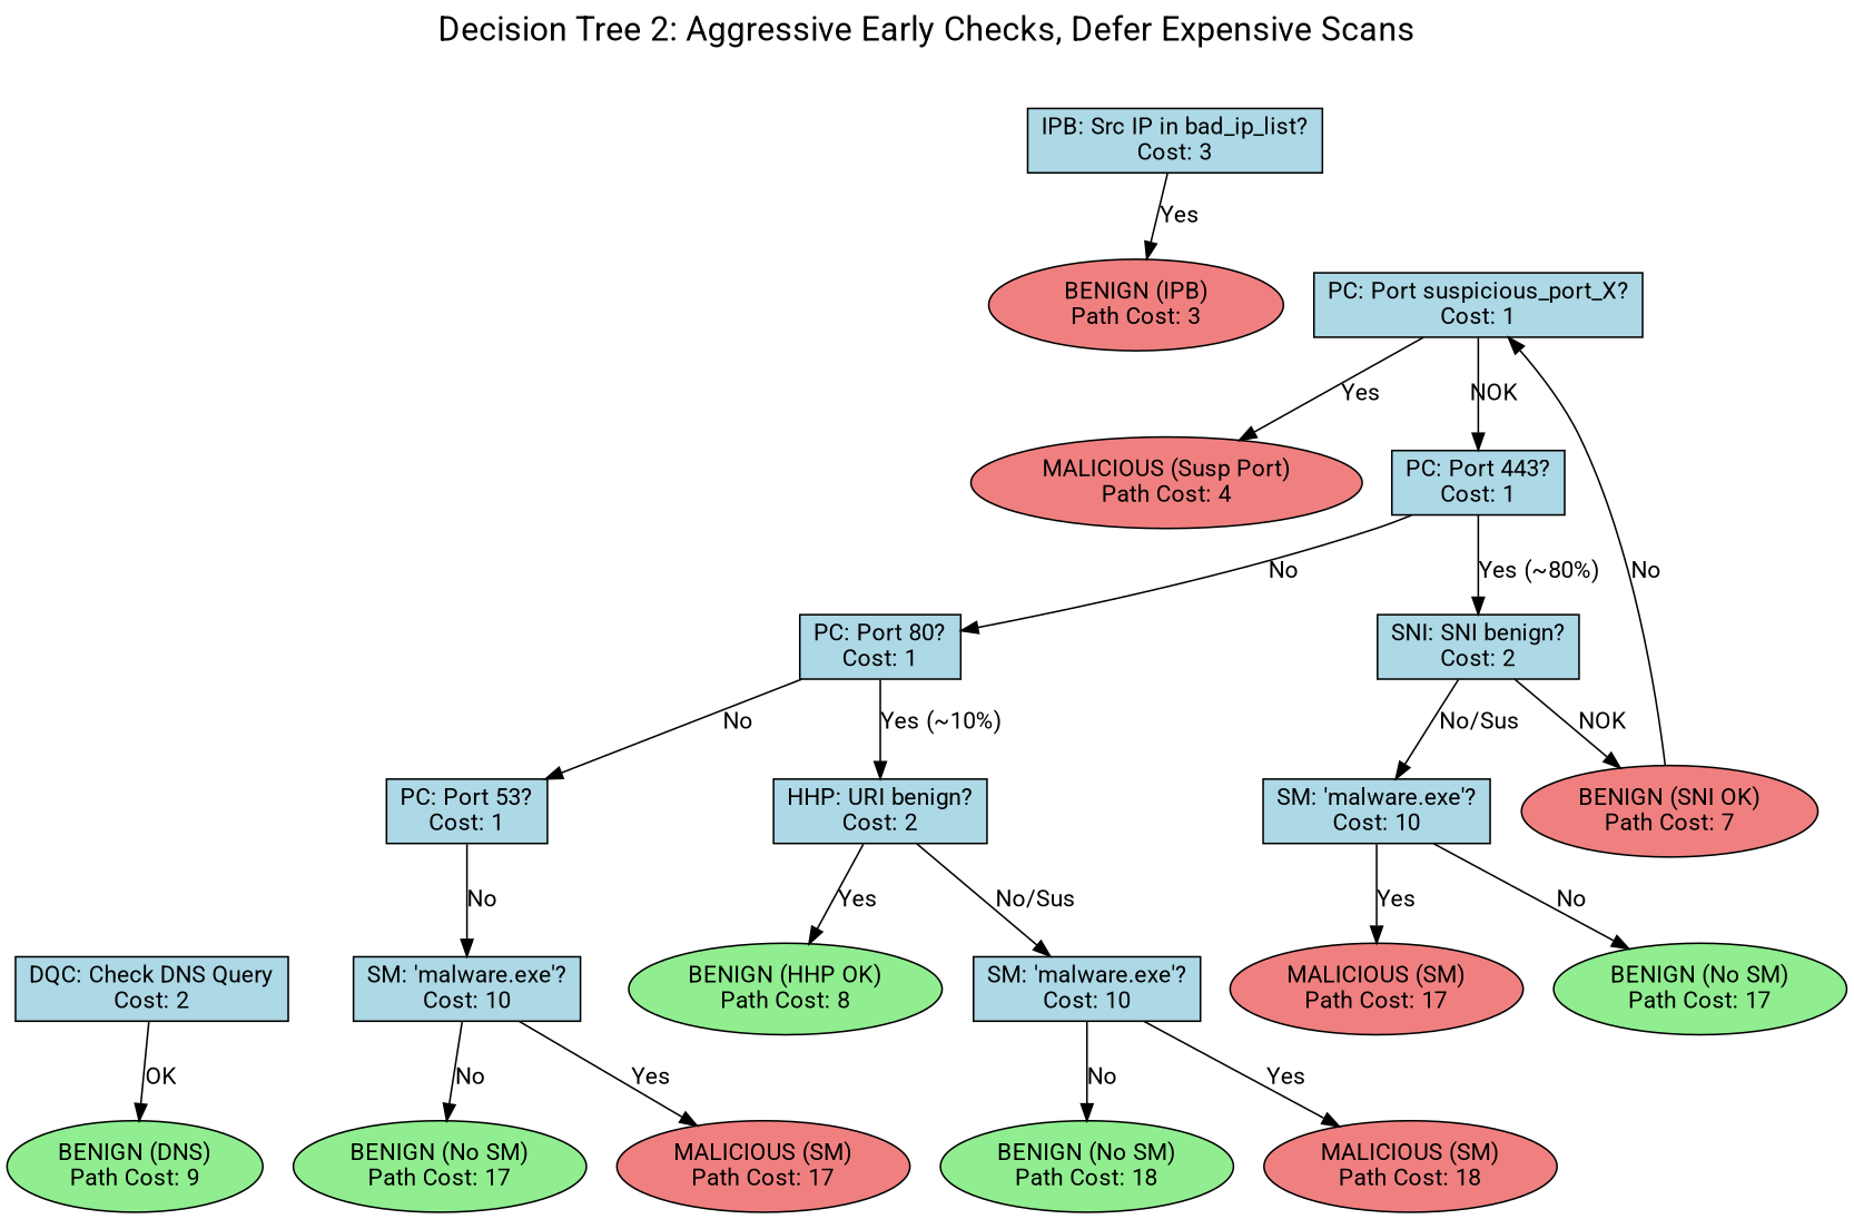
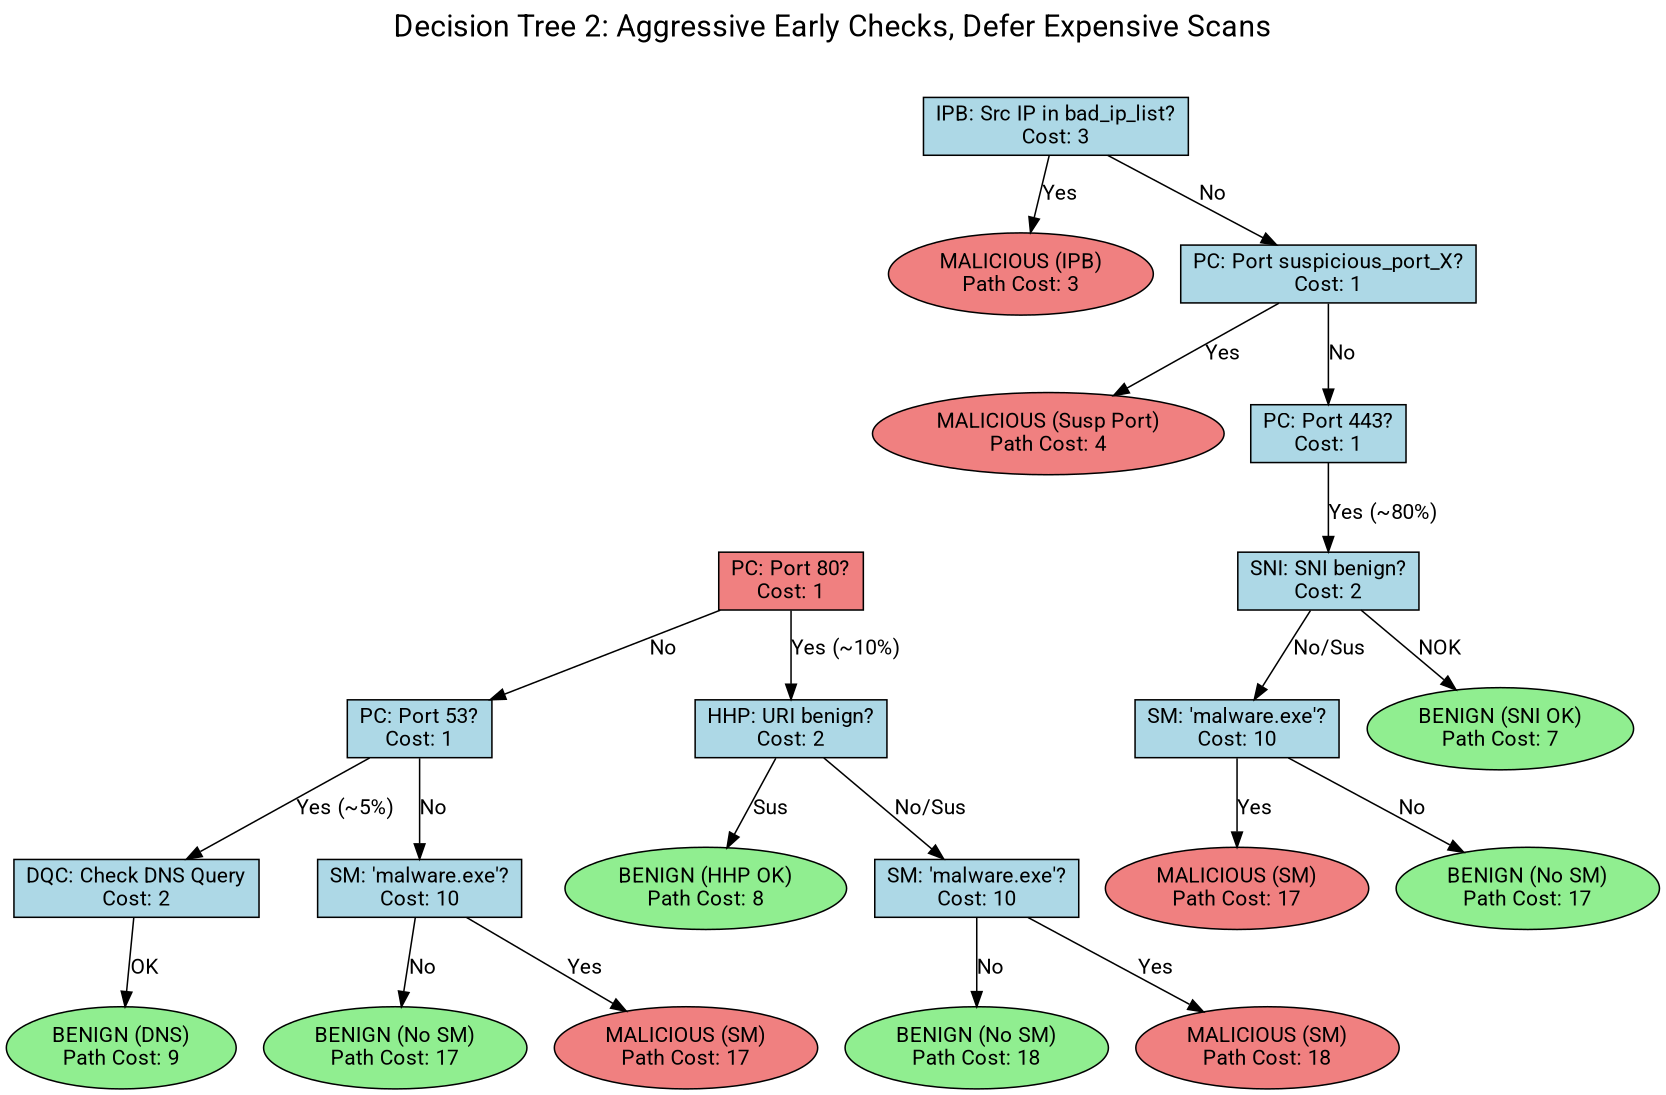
  digraph {
    fontname=Roboto
    fontsize=20
    label="Decision Tree 2: Aggressive Early Checks, Defer Expensive Scans"
    labelloc=t
    rankdir=TB
    node [fillcolor=lightblue fontname=Roboto shape=box style=filled]
    edge [fontname=Roboto]
    n1 [label="IPB: Src IP in bad_ip_list?\nCost: 3"]
-   n2 [fillcolor=lightcoral label="BENIGN (IPB)\nPath Cost: 3" shape=ellipse]
+   n2 [fillcolor=lightcoral label="MALICIOUS (IPB)\nPath Cost: 3" shape=ellipse]
    n3 [label="PC: Port suspicious_port_X?\nCost: 1"]
    n4 [fillcolor=lightcoral label="MALICIOUS (Susp Port)\nPath Cost: 4" shape=ellipse]
    n5 [label="PC: Port 443?\nCost: 1"]
    n6 [label="SNI: SNI benign?\nCost: 2"]
-   n7 [label="PC: Port 80?\nCost: 1"]
-   n8 [fillcolor=lightcoral label="BENIGN (SNI OK)\nPath Cost: 7" shape=ellipse]
+   n7 [fillcolor=lightcoral label="PC: Port 80?\nCost: 1"]
+   n8 [fillcolor=lightgreen label="BENIGN (SNI OK)\nPath Cost: 7" shape=ellipse]
    n9 [label="SM: 'malware.exe'?\nCost: 10"]
    n10 [label="HHP: URI benign?\nCost: 2"]
    n11 [label="PC: Port 53?\nCost: 1"]
    n12 [fillcolor=lightcoral label="MALICIOUS (SM)\nPath Cost: 17" shape=ellipse]
    n13 [fillcolor=lightgreen label="BENIGN (No SM)\nPath Cost: 17" shape=ellipse]
    n14 [fillcolor=lightgreen label="BENIGN (HHP OK)\nPath Cost: 8" shape=ellipse]
    n15 [label="SM: 'malware.exe'?\nCost: 10"]
    n16 [label="DQC: Check DNS Query\nCost: 2"]
    n17 [label="SM: 'malware.exe'?\nCost: 10"]
    n18 [fillcolor=lightcoral label="MALICIOUS (SM)\nPath Cost: 18" shape=ellipse]
    n19 [fillcolor=lightgreen label="BENIGN (No SM)\nPath Cost: 18" shape=ellipse]
    n20 [fillcolor=lightgreen label="BENIGN (DNS)\nPath Cost: 9" shape=ellipse]
    n21 [fillcolor=lightcoral label="MALICIOUS (SM)\nPath Cost: 17" shape=ellipse]
    n22 [fillcolor=lightgreen label="BENIGN (No SM)\nPath Cost: 17" shape=ellipse]
    n1 -> n2 [label=Yes]
-   n8 -> n3 [label=No]
+   n1 -> n3 [label=No]
    n3 -> n4 [label=Yes]
-   n3 -> n5 [label=NOK]
+   n3 -> n5 [label=No]
    n5 -> n6 [label="Yes (~80%)"]
-   n5 -> n7 [label=No]
    n6 -> n8 [label=NOK]
    n6 -> n9 [label="No/Sus"]
    n7 -> n10 [label="Yes (~10%)"]
    n7 -> n11 [label=No]
    n9 -> n12 [label=Yes]
    n9 -> n13 [label=No]
-   n10 -> n14 [label=Yes]
+   n10 -> n14 [label=Sus]
    n10 -> n15 [label="No/Sus"]
+   n11 -> n16 [label="Yes (~5%)"]
    n11 -> n17 [label=No]
    n15 -> n18 [label=Yes]
    n15 -> n19 [label=No]
    n16 -> n20 [label=OK]
    n17 -> n21 [label=Yes]
    n17 -> n22 [label=No]
  }
